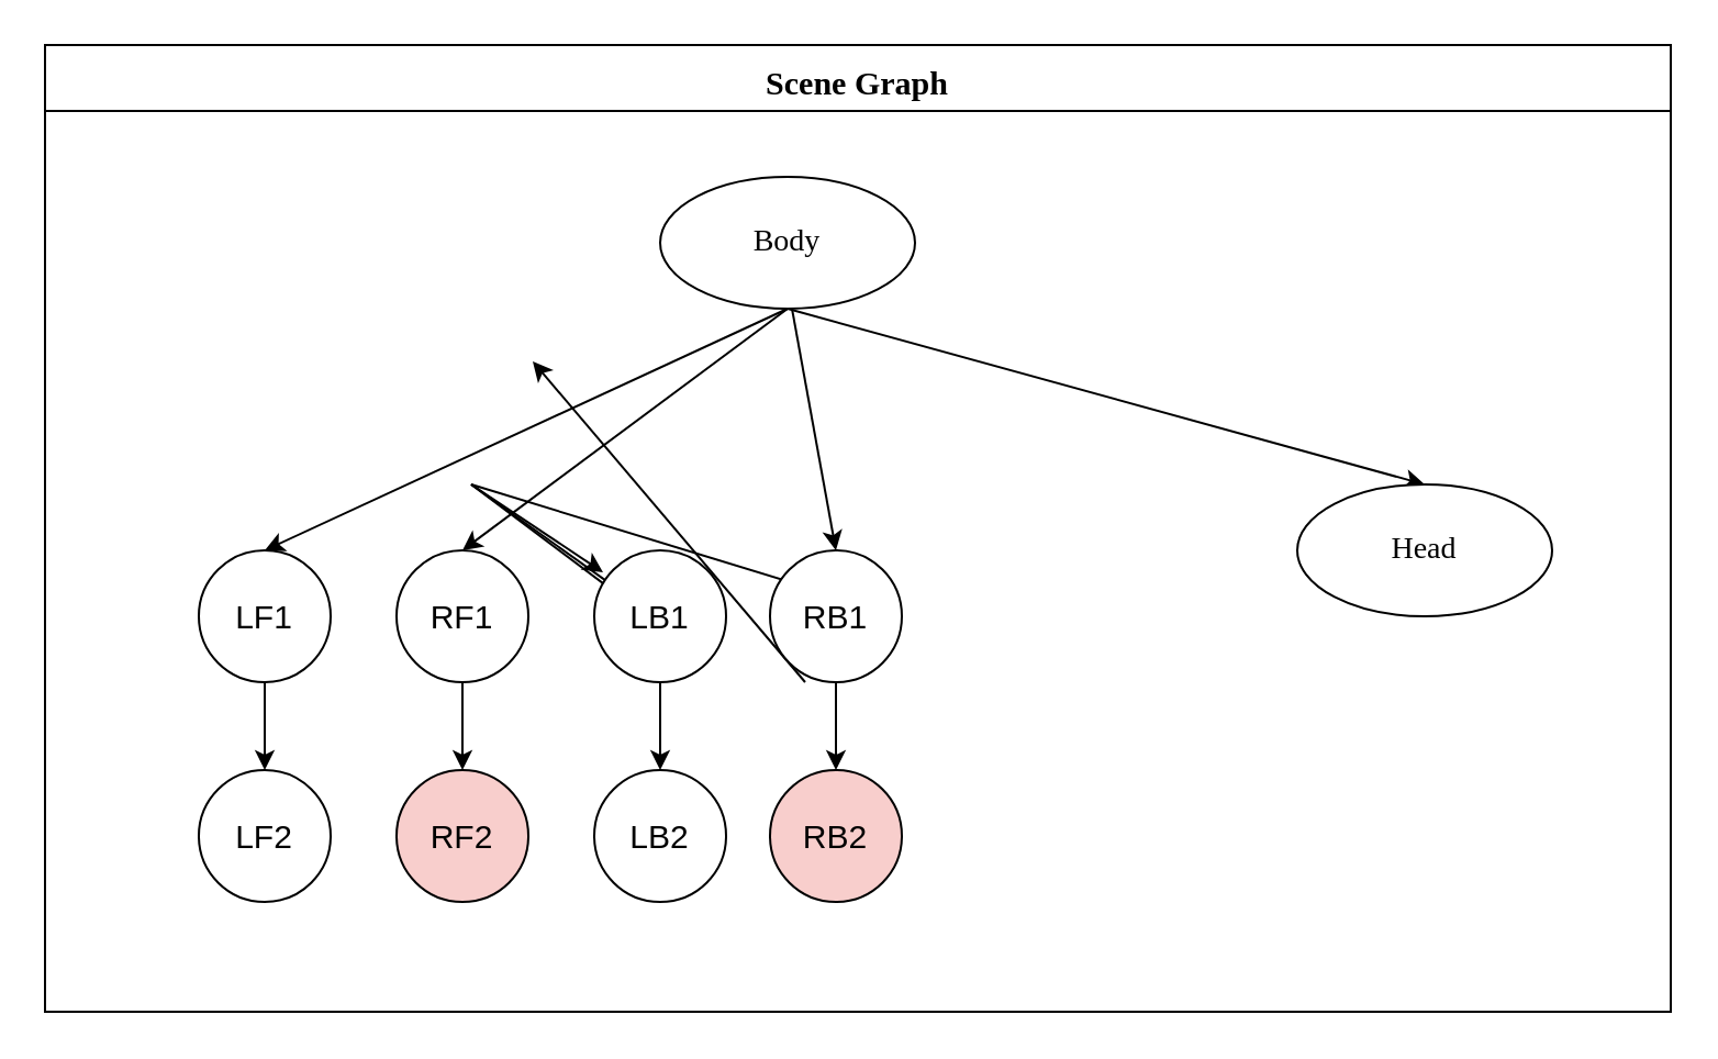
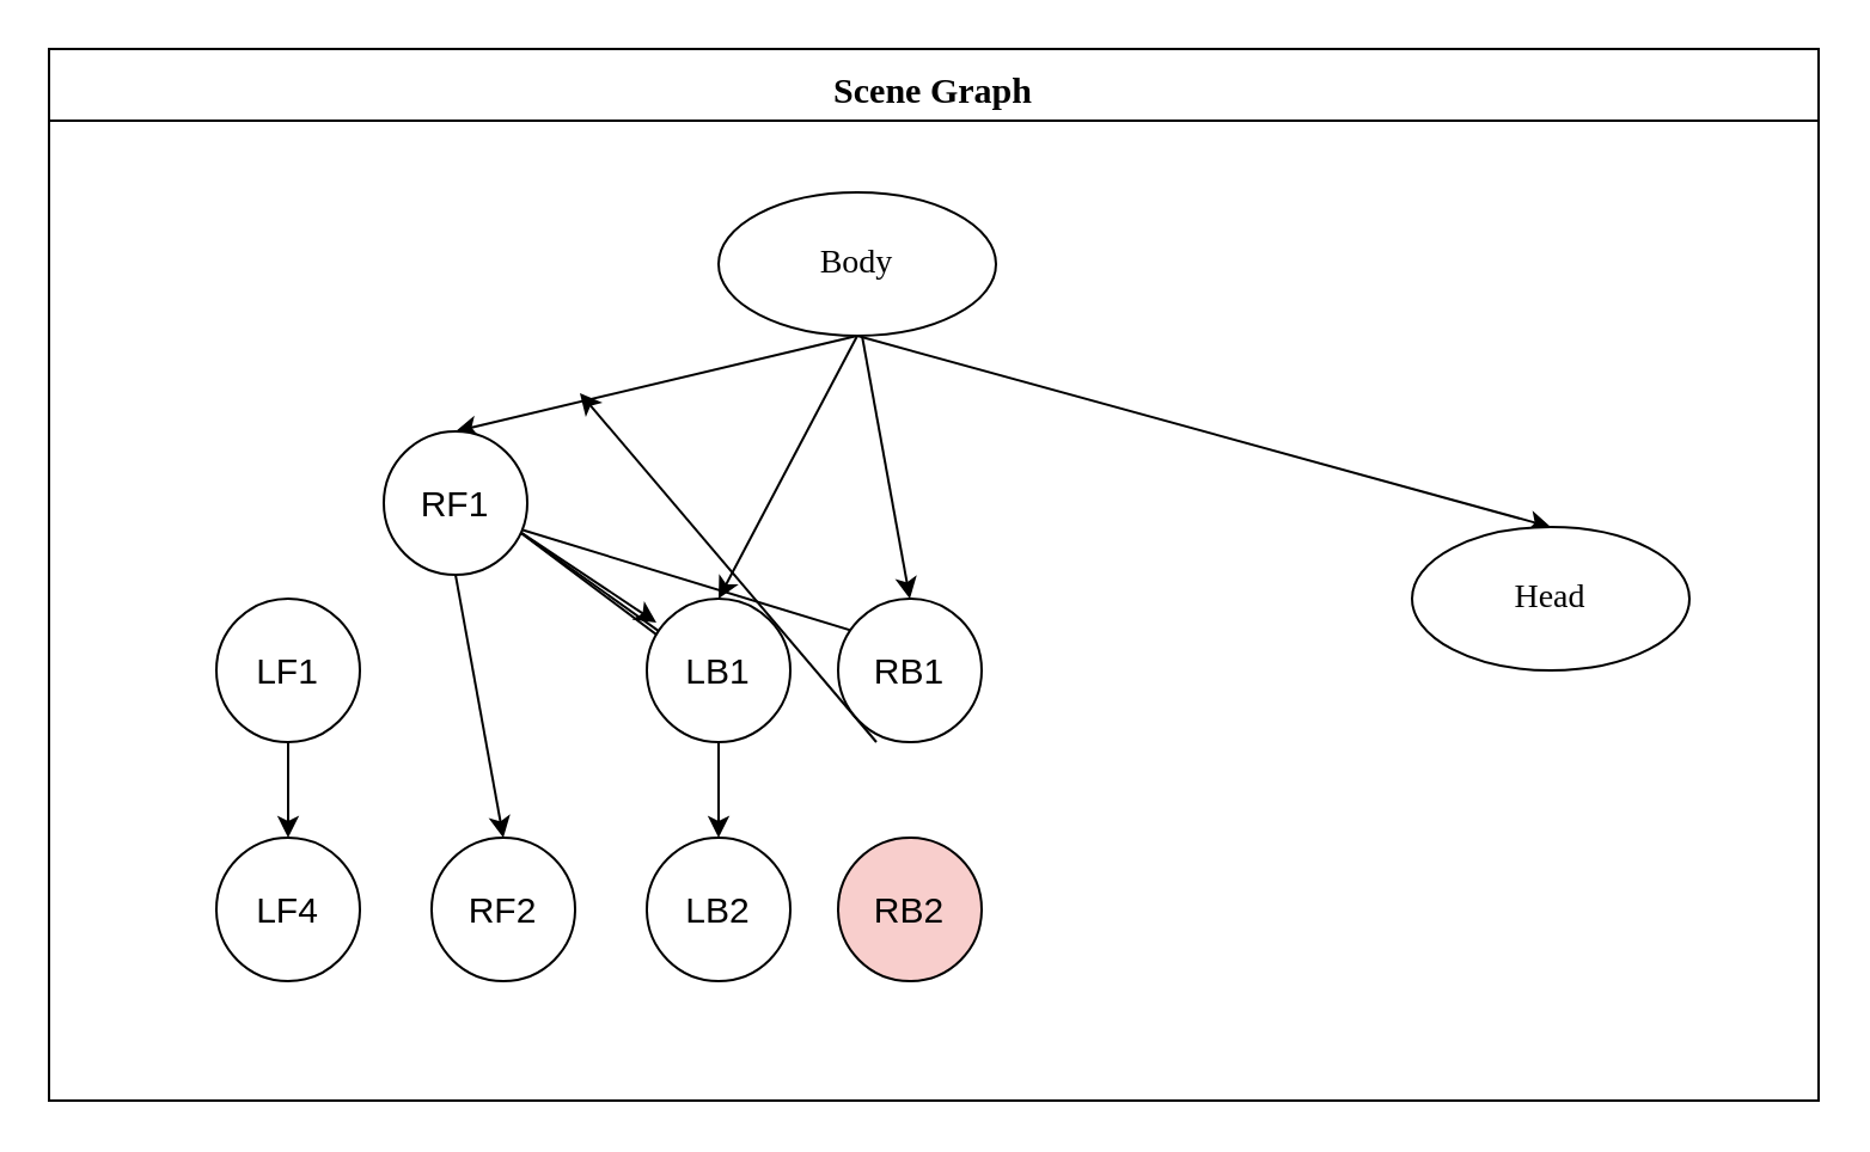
  <mxCell id="0" />
  <mxCell id="1" parent="0" />
  <mxCell id="2" value="&lt;h1&gt;&lt;font face=&quot;Verdana&quot; style=&quot;font-size: 15px;&quot;&gt;Scene Graph&lt;/font&gt;&lt;/h1&gt;" style="swimlane;whiteSpace=wrap;html=1;startSize=30;" vertex="1" parent="1"><mxGeometry x="20" y="20" width="740" height="440" as="geometry" /></mxCell>
  <mxCell id="3" value="&lt;font style=&quot;font-size: 14px;&quot; face=&quot;Verdana&quot;&gt;Body&lt;/font&gt;" style="ellipse;whiteSpace=wrap;html=1;" vertex="1" parent="2"><mxGeometry x="280" y="60" width="116" height="60" as="geometry" /></mxCell>
  <mxCell id="4" value="" style="endArrow=classic;html=1;rounded=0;entryX=1;entryY=0;entryDx=0;entryDy=0;exitX=0;exitY=1;exitDx=0;exitDy=0;" edge="1" parent="2"><mxGeometry width="50" height="50" relative="1" as="geometry"><mxPoint x="346" y="290" as="sourcePoint" /><mxPoint x="222" y="144" as="targetPoint" /></mxGeometry></mxCell>
  <mxCell id="5" value="" style="endArrow=classic;html=1;rounded=0;exitX=0.5;exitY=1;exitDx=0;exitDy=0;entryX=0.5;entryY=0;entryDx=0;entryDy=0;" edge="1" parent="2" source="3" target="6"><mxGeometry width="50" height="50" relative="1" as="geometry"><mxPoint x="386" y="120" as="sourcePoint" /><mxPoint x="520" y="180" as="targetPoint" /></mxGeometry></mxCell>
  <mxCell id="6" value="&lt;font style=&quot;font-size: 14px;&quot; face=&quot;Verdana&quot;&gt;Head&lt;br&gt;&lt;/font&gt;" style="ellipse;whiteSpace=wrap;html=1;" vertex="1" parent="2"><mxGeometry x="570" y="200" width="116" height="60" as="geometry" /></mxCell>
  <mxCell id="7" value="" style="endArrow=classic;html=1;rounded=0;entryX=0.5;entryY=0;entryDx=0;entryDy=0;" edge="1" parent="2" target="12"><mxGeometry width="50" height="50" relative="1" as="geometry"><mxPoint x="340" y="120" as="sourcePoint" /><mxPoint x="410" y="290" as="targetPoint" /></mxGeometry></mxCell>
  <mxCell id="8" value="" style="endArrow=classic;html=1;rounded=0;entryX=0.5;entryY=0;entryDx=0;entryDy=0;exitX=0.5;exitY=1;exitDx=0;exitDy=0;" edge="1" parent="2"><mxGeometry width="50" height="50" relative="1" as="geometry"><mxPoint x="194" y="200" as="sourcePoint" /><mxPoint x="390" y="260" as="targetPoint" /></mxGeometry></mxCell>
  <mxCell id="9" value="" style="endArrow=classic;html=1;rounded=0;entryX=0.5;entryY=0;entryDx=0;entryDy=0;exitX=0.5;exitY=1;exitDx=0;exitDy=0;" edge="1" parent="2"><mxGeometry width="50" height="50" relative="1" as="geometry"><mxPoint x="194" y="200" as="sourcePoint" /><mxPoint x="254" y="240" as="targetPoint" /></mxGeometry></mxCell>
  <mxCell id="10" value="" style="endArrow=classic;html=1;rounded=0;entryX=0.5;entryY=0;entryDx=0;entryDy=0;exitX=0.5;exitY=1;exitDx=0;exitDy=0;" edge="1" parent="2"><mxGeometry width="50" height="50" relative="1" as="geometry"><mxPoint x="194" y="200" as="sourcePoint" /><mxPoint x="264" y="250" as="targetPoint" /></mxGeometry></mxCell>
  <mxCell id="11" value="" style="endArrow=classic;html=1;rounded=0;entryX=0.5;entryY=0;entryDx=0;entryDy=0;exitX=0.5;exitY=1;exitDx=0;exitDy=0;" edge="1" parent="2"><mxGeometry width="50" height="50" relative="1" as="geometry"><mxPoint x="194" y="200" as="sourcePoint" /><mxPoint x="274" y="260" as="targetPoint" /></mxGeometry></mxCell>
  <mxCell id="12" value="&lt;font style=&quot;font-size: 15px;&quot;&gt;RB1&lt;/font&gt;" style="ellipse;whiteSpace=wrap;html=1;aspect=fixed;" vertex="1" parent="2"><mxGeometry x="330" y="230" width="60" height="60" as="geometry" /></mxCell>
  <mxCell id="13" value="&lt;font style=&quot;font-size: 15px;&quot;&gt;RB2&lt;/font&gt;" style="ellipse;whiteSpace=wrap;html=1;aspect=fixed;fillColor=#f8cecc;" vertex="1" parent="2"><mxGeometry x="330" y="330" width="60" height="60" as="geometry" /></mxCell>
- <mxCell id="14" value="" style="endArrow=classic;html=1;rounded=0;entryX=0.5;entryY=0;entryDx=0;entryDy=0;exitX=0.5;exitY=1;exitDx=0;exitDy=0;" edge="1" parent="2" source="12" target="13"><mxGeometry width="50" height="50" relative="1" as="geometry"><mxPoint x="244" y="286" as="sourcePoint" /><mxPoint x="216" y="360" as="targetPoint" /></mxGeometry></mxCell>
+ <mxCell id="15" value="" style="endArrow=classic;html=1;rounded=0;entryX=0.5;entryY=0;entryDx=0;entryDy=0;exitX=0.5;exitY=1;exitDx=0;exitDy=0;" edge="1" parent="2" target="16" source="3"><mxGeometry width="50" height="50" relative="1" as="geometry"><mxPoint x="230" y="120" as="sourcePoint" /><mxPoint x="300" y="290" as="targetPoint" /></mxGeometry></mxCell>
  <mxCell id="16" value="&lt;font style=&quot;font-size: 15px;&quot;&gt;LB1&lt;/font&gt;" style="ellipse;whiteSpace=wrap;html=1;aspect=fixed;" vertex="1" parent="2"><mxGeometry x="250" y="230" width="60" height="60" as="geometry" /></mxCell>
  <mxCell id="17" value="&lt;font style=&quot;font-size: 15px;&quot;&gt;LB2&lt;/font&gt;" style="ellipse;whiteSpace=wrap;html=1;aspect=fixed;" vertex="1" parent="2"><mxGeometry x="250" y="330" width="60" height="60" as="geometry" /></mxCell>
  <mxCell id="18" value="" style="endArrow=classic;html=1;rounded=0;entryX=0.5;entryY=0;entryDx=0;entryDy=0;exitX=0.5;exitY=1;exitDx=0;exitDy=0;" edge="1" parent="2" source="16" target="17"><mxGeometry width="50" height="50" relative="1" as="geometry"><mxPoint x="164" y="286" as="sourcePoint" /><mxPoint x="136" y="360" as="targetPoint" /></mxGeometry></mxCell>
  <mxCell id="19" value="" style="endArrow=classic;html=1;rounded=0;entryX=0.5;entryY=0;entryDx=0;entryDy=0;exitX=0.5;exitY=1;exitDx=0;exitDy=0;" edge="1" parent="2" target="20" source="3"><mxGeometry width="50" height="50" relative="1" as="geometry"><mxPoint x="130" y="120" as="sourcePoint" /><mxPoint x="200" y="290" as="targetPoint" /></mxGeometry></mxCell>
- <mxCell id="20" value="&lt;font style=&quot;font-size: 15px;&quot;&gt;RF1&lt;/font&gt;" style="ellipse;whiteSpace=wrap;html=1;aspect=fixed;" vertex="1" parent="2"><mxGeometry x="160" y="230" width="60" height="60" as="geometry" /></mxCell>
- <mxCell id="21" value="&lt;font style=&quot;font-size: 15px;&quot;&gt;RF2&lt;/font&gt;" style="ellipse;whiteSpace=wrap;html=1;aspect=fixed;fillColor=#f8cecc;" vertex="1" parent="2"><mxGeometry x="160" y="330" width="60" height="60" as="geometry" /></mxCell>
+ <mxCell id="20" value="&lt;font style=&quot;font-size: 15px;&quot;&gt;RF1&lt;/font&gt;" style="ellipse;whiteSpace=wrap;html=1;aspect=fixed;" vertex="1" parent="2"><mxGeometry x="140" y="160" width="60" height="60" as="geometry" /></mxCell>
+ <mxCell id="21" value="&lt;font style=&quot;font-size: 15px;&quot;&gt;RF2&lt;/font&gt;" style="ellipse;whiteSpace=wrap;html=1;aspect=fixed;" vertex="1" parent="2"><mxGeometry x="160" y="330" width="60" height="60" as="geometry" /></mxCell>
  <mxCell id="22" value="" style="endArrow=classic;html=1;rounded=0;entryX=0.5;entryY=0;entryDx=0;entryDy=0;exitX=0.5;exitY=1;exitDx=0;exitDy=0;" edge="1" parent="2" source="20" target="21"><mxGeometry width="50" height="50" relative="1" as="geometry"><mxPoint x="74" y="286" as="sourcePoint" /><mxPoint x="46" y="360" as="targetPoint" /></mxGeometry></mxCell>
- <mxCell id="23" value="" style="endArrow=classic;html=1;rounded=0;entryX=0.5;entryY=0;entryDx=0;entryDy=0;exitX=0.5;exitY=1;exitDx=0;exitDy=0;" edge="1" parent="2" target="24" source="3"><mxGeometry width="50" height="50" relative="1" as="geometry"><mxPoint x="50" y="115" as="sourcePoint" /><mxPoint x="120" y="285" as="targetPoint" /></mxGeometry></mxCell>
  <mxCell id="24" value="&lt;font style=&quot;font-size: 15px;&quot;&gt;LF1&lt;/font&gt;" style="ellipse;whiteSpace=wrap;html=1;aspect=fixed;" vertex="1" parent="2"><mxGeometry x="70" y="230" width="60" height="60" as="geometry" /></mxCell>
- <mxCell id="25" value="&lt;font style=&quot;font-size: 15px;&quot;&gt;LF2&lt;/font&gt;" style="ellipse;whiteSpace=wrap;html=1;aspect=fixed;" vertex="1" parent="2"><mxGeometry x="70" y="330" width="60" height="60" as="geometry" /></mxCell>
+ <mxCell id="25" value="&lt;font style=&quot;font-size: 15px;&quot;&gt;LF4&lt;/font&gt;" style="ellipse;whiteSpace=wrap;html=1;aspect=fixed;" vertex="1" parent="2"><mxGeometry x="70" y="330" width="60" height="60" as="geometry" /></mxCell>
  <mxCell id="26" value="" style="endArrow=classic;html=1;rounded=0;entryX=0.5;entryY=0;entryDx=0;entryDy=0;exitX=0.5;exitY=1;exitDx=0;exitDy=0;" edge="1" parent="2" source="24" target="25"><mxGeometry width="50" height="50" relative="1" as="geometry"><mxPoint x="-16" y="286" as="sourcePoint" /><mxPoint x="-44" y="360" as="targetPoint" /></mxGeometry></mxCell>
